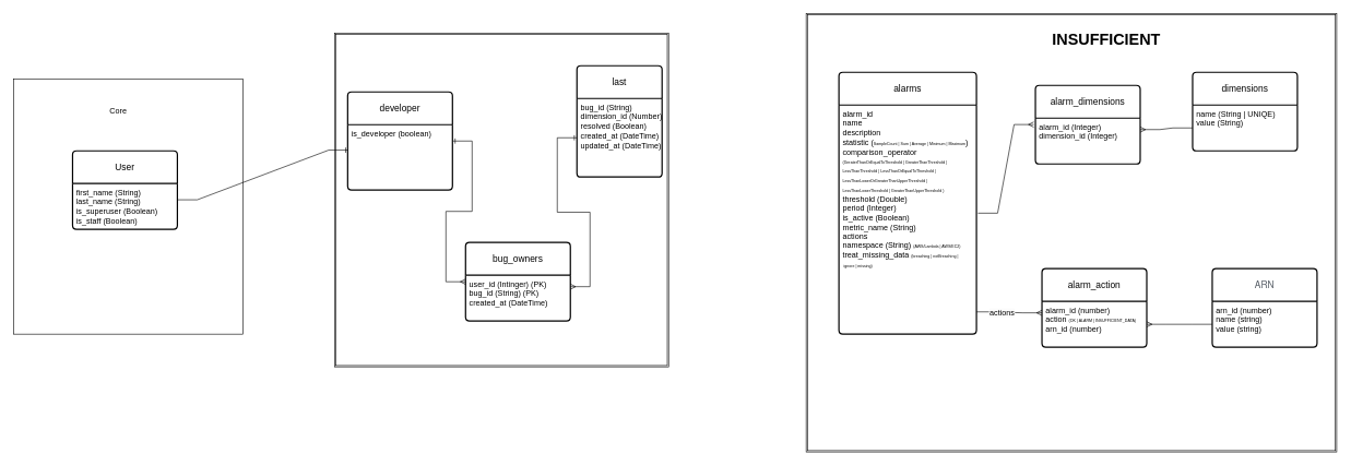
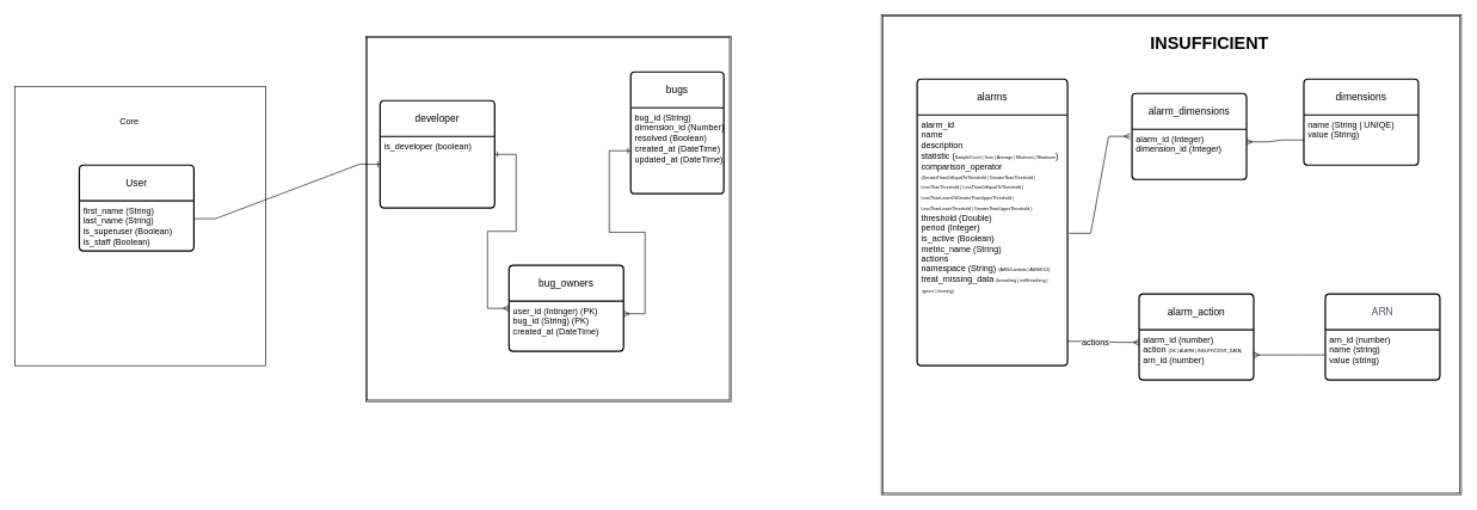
  <mxCell id="0" />
  <mxCell id="1" parent="0" />
  <mxCell id="2" value="" style="rounded=0;whiteSpace=wrap;html=1;" parent="1" vertex="1"><mxGeometry x="20" y="120" width="350" height="390" as="geometry" /></mxCell>
  <mxCell id="3" value="" style="shape=ext;double=1;rounded=0;whiteSpace=wrap;html=1;" parent="1" vertex="1"><mxGeometry x="1230" y="20" width="810" height="670" as="geometry" /></mxCell>
  <mxCell id="4" value="" style="shape=ext;double=1;whiteSpace=wrap;html=1;aspect=fixed;" parent="1" vertex="1"><mxGeometry x="510" y="50" width="510" height="510" as="geometry" /></mxCell>
- <mxCell id="5" value="last" style="swimlane;childLayout=stackLayout;horizontal=1;startSize=50;horizontalStack=0;rounded=1;fontSize=14;fontStyle=0;strokeWidth=2;resizeParent=0;resizeLast=1;shadow=0;dashed=0;align=center;arcSize=4;whiteSpace=wrap;html=1;" parent="1" vertex="1"><mxGeometry x="880" y="100" width="130" height="170" as="geometry"><mxRectangle x="250" y="170" width="70" height="50" as="alternateBounds" /></mxGeometry></mxCell>
+ <mxCell id="5" value="bugs" style="swimlane;childLayout=stackLayout;horizontal=1;startSize=50;horizontalStack=0;rounded=1;fontSize=14;fontStyle=0;strokeWidth=2;resizeParent=0;resizeLast=1;shadow=0;dashed=0;align=center;arcSize=4;whiteSpace=wrap;html=1;" parent="1" vertex="1"><mxGeometry x="880" y="100" width="130" height="170" as="geometry"><mxRectangle x="250" y="170" width="70" height="50" as="alternateBounds" /></mxGeometry></mxCell>
  <mxCell id="6" value="bug_id (String)&lt;div&gt;dimension_id (Number)&lt;br&gt;&lt;div&gt;&lt;div&gt;resolved (Boolean)&lt;/div&gt;&lt;div&gt;created_at (DateTime)&lt;/div&gt;&lt;/div&gt;&lt;div&gt;updated_at (&lt;span style=&quot;background-color: initial;&quot;&gt;DateTime&lt;/span&gt;&lt;span style=&quot;background-color: initial;&quot;&gt;)&lt;/span&gt;&lt;/div&gt;&lt;div&gt;&lt;br&gt;&lt;/div&gt;&lt;/div&gt;" style="align=left;strokeColor=none;fillColor=none;spacingLeft=4;fontSize=12;verticalAlign=top;resizable=0;rotatable=0;part=1;html=1;" parent="5" vertex="1"><mxGeometry y="50" width="130" height="120" as="geometry" /></mxCell>
  <mxCell id="7" value="developer" style="swimlane;childLayout=stackLayout;horizontal=1;startSize=50;horizontalStack=0;rounded=1;fontSize=14;fontStyle=0;strokeWidth=2;resizeParent=0;resizeLast=1;shadow=0;dashed=0;align=center;arcSize=4;whiteSpace=wrap;html=1;" parent="1" vertex="1"><mxGeometry x="530" y="140" width="160" height="150" as="geometry"><mxRectangle x="-10" y="170" width="70" height="50" as="alternateBounds" /></mxGeometry></mxCell>
  <mxCell id="8" value="&lt;div&gt;is_developer (boolean)&lt;/div&gt;" style="align=left;strokeColor=none;fillColor=none;spacingLeft=4;fontSize=12;verticalAlign=top;resizable=0;rotatable=0;part=1;html=1;" parent="7" vertex="1"><mxGeometry y="50" width="160" height="100" as="geometry" /></mxCell>
  <mxCell id="9" value="alarms" style="swimlane;childLayout=stackLayout;horizontal=1;startSize=50;horizontalStack=0;rounded=1;fontSize=14;fontStyle=0;strokeWidth=2;resizeParent=0;resizeLast=1;shadow=0;dashed=0;align=center;arcSize=4;whiteSpace=wrap;html=1;" parent="1" vertex="1"><mxGeometry x="1280" y="110" width="210" height="400" as="geometry" /></mxCell>
  <mxCell id="10" value="&lt;div&gt;alarm_id&lt;/div&gt;name&lt;div&gt;description&lt;/div&gt;&lt;div&gt;statistic (&lt;font style=&quot;font-size: 6px;&quot;&gt;SampleCount | Sum | Average | Minimum | Maximum&lt;/font&gt;)&lt;/div&gt;&lt;div&gt;comparison_operator&lt;br&gt;&lt;font style=&quot;font-size: 6px;&quot;&gt;(GreaterThanOrEqualToThreshold | GreaterThanThreshold | &lt;br&gt;LessThanThreshold | LessThanOrEqualToThreshold | &lt;br&gt;LessThanLowerOrGreaterThanUpperThreshold | &lt;br&gt;LessThanLowerThreshold | GreaterThanUpperThreshold )&lt;/font&gt;&lt;br&gt;&lt;/div&gt;&lt;div&gt;threshold (Double)&amp;nbsp;&lt;/div&gt;&lt;div&gt;period (Integer)&lt;/div&gt;&lt;div&gt;is_active (Boolean)&lt;/div&gt;&lt;div&gt;metric_name (String)&lt;/div&gt;&lt;div&gt;actions&lt;/div&gt;&lt;div&gt;namespace (String) &lt;font style=&quot;font-size: 6px;&quot;&gt;(AWS/Lambda | AWS/EC2)&lt;/font&gt;&lt;/div&gt;&lt;div&gt;treat_missing_data &lt;font style=&quot;font-size: 6px;&quot;&gt;(breaching | notBreaching |&lt;br&gt;&amp;nbsp;ignore | missing)&lt;/font&gt;&lt;/div&gt;" style="align=left;strokeColor=none;fillColor=none;spacingLeft=4;fontSize=12;verticalAlign=top;resizable=0;rotatable=0;part=1;html=1;" parent="9" vertex="1"><mxGeometry y="50" width="210" height="350" as="geometry" /></mxCell>
  <mxCell id="11" value="bug_owners" style="swimlane;childLayout=stackLayout;horizontal=1;startSize=50;horizontalStack=0;rounded=1;fontSize=14;fontStyle=0;strokeWidth=2;resizeParent=0;resizeLast=1;shadow=0;dashed=0;align=center;arcSize=4;whiteSpace=wrap;html=1;" parent="1" vertex="1"><mxGeometry x="710" y="370" width="160" height="120" as="geometry" /></mxCell>
  <mxCell id="12" value="user_id (Intinger) (PK)&lt;br&gt;&lt;div&gt;bug_id (String) (PK)&lt;/div&gt;&lt;div&gt;created_at (&lt;span style=&quot;background-color: initial;&quot;&gt;DateTime&lt;/span&gt;&lt;span style=&quot;background-color: initial;&quot;&gt;)&lt;/span&gt;&lt;/div&gt;" style="align=left;strokeColor=none;fillColor=none;spacingLeft=4;fontSize=12;verticalAlign=top;resizable=0;rotatable=0;part=1;html=1;" parent="11" vertex="1"><mxGeometry y="50" width="160" height="70" as="geometry" /></mxCell>
  <mxCell id="13" value="" style="edgeStyle=entityRelationEdgeStyle;fontSize=12;html=1;endArrow=ERmany;startArrow=ERone;rounded=0;exitX=1;exitY=0.25;exitDx=0;exitDy=0;startFill=0;" parent="1" source="8" target="11" edge="1"><mxGeometry width="100" height="100" relative="1" as="geometry"><mxPoint y="390" as="sourcePoint" x="540" /><mxPoint x="640" y="290" as="targetPoint" /><Array as="points"><mxPoint x="1010" y="370" /><mxPoint x="710" y="230" /></Array></mxGeometry></mxCell>
  <mxCell id="14" value="" style="edgeStyle=entityRelationEdgeStyle;fontSize=12;html=1;endArrow=ERone;startArrow=ERmany;rounded=0;exitX=1;exitY=0.25;exitDx=0;exitDy=0;endFill=0;" parent="1" source="12" target="6" edge="1"><mxGeometry width="100" height="100" relative="1" as="geometry"><mxPoint x="970" y="400" as="sourcePoint" /><mxPoint x="1070" y="300" as="targetPoint" /></mxGeometry></mxCell>
  <mxCell id="15" value="dimensions" style="swimlane;childLayout=stackLayout;horizontal=1;startSize=50;horizontalStack=0;rounded=1;fontSize=14;fontStyle=0;strokeWidth=2;resizeParent=0;resizeLast=1;shadow=0;dashed=0;align=center;arcSize=4;whiteSpace=wrap;html=1;" parent="1" vertex="1"><mxGeometry x="1820" y="110" width="160" height="120" as="geometry" /></mxCell>
  <mxCell id="16" value="&lt;div&gt;&lt;span style=&quot;background-color: initial;&quot;&gt;name &lt;font style=&quot;font-size: 12px;&quot;&gt;(String | UNIQE&lt;/font&gt;&lt;font style=&quot;font-size: 12px;&quot;&gt;)&lt;/font&gt;&lt;/span&gt;&lt;/div&gt;&lt;div&gt;value (String)&lt;br&gt;&lt;div&gt;&lt;br&gt;&lt;/div&gt;&lt;/div&gt;" style="align=left;strokeColor=none;fillColor=none;spacingLeft=4;fontSize=12;verticalAlign=top;resizable=0;rotatable=0;part=1;html=1;" parent="15" vertex="1"><mxGeometry y="50" width="160" height="70" as="geometry" /></mxCell>
  <mxCell id="17" value="alarm_dimensions" style="swimlane;childLayout=stackLayout;horizontal=1;startSize=50;horizontalStack=0;rounded=1;fontSize=14;fontStyle=0;strokeWidth=2;resizeParent=0;resizeLast=1;shadow=0;dashed=0;align=center;arcSize=4;whiteSpace=wrap;html=1;" parent="1" vertex="1"><mxGeometry x="1580" y="130" width="160" height="120" as="geometry" /></mxCell>
  <mxCell id="18" value="alarm_id (Integer)&lt;div&gt;dimension_id (Integer)&lt;/div&gt;" style="align=left;strokeColor=none;fillColor=none;spacingLeft=4;fontSize=12;verticalAlign=top;resizable=0;rotatable=0;part=1;html=1;" parent="17" vertex="1"><mxGeometry y="50" width="160" height="70" as="geometry" /></mxCell>
  <mxCell id="19" value="" style="edgeStyle=entityRelationEdgeStyle;fontSize=12;html=1;endArrow=ERmany;rounded=0;entryX=-0.016;entryY=0.14;entryDx=0;entryDy=0;entryPerimeter=0;exitX=1.011;exitY=0.472;exitDx=0;exitDy=0;exitPerimeter=0;" parent="1" source="10" target="18" edge="1"><mxGeometry width="100" height="100" relative="1" as="geometry"><mxPoint x="1490" y="320" as="sourcePoint" /><mxPoint x="1590" y="220" as="targetPoint" /></mxGeometry></mxCell>
  <mxCell id="20" value="" style="edgeStyle=entityRelationEdgeStyle;fontSize=12;html=1;endArrow=ERmany;rounded=0;entryX=1;entryY=0.25;entryDx=0;entryDy=0;" parent="1" source="16" target="18" edge="1"><mxGeometry width="100" height="100" relative="1" as="geometry"><mxPoint x="1660" y="422.5" as="sourcePoint" /><mxPoint x="1745" y="287.5" as="targetPoint" /></mxGeometry></mxCell>
  <mxCell id="21" value="INSUFFICIENT" style="text;strokeColor=none;fillColor=none;html=1;fontSize=24;fontStyle=1;verticalAlign=middle;align=center;" parent="1" vertex="1"><mxGeometry x="1575" y="40" width="225" height="40" as="geometry" /></mxCell>
  <mxCell id="22" value="&lt;span style=&quot;color: rgb(84, 91, 100); font-family: &amp;quot;Amazon Ember&amp;quot;, &amp;quot;Helvetica Neue&amp;quot;, Roboto, Arial, sans-serif; text-align: start; background-color: rgb(255, 255, 255);&quot;&gt;ARN&lt;/span&gt;" style="swimlane;childLayout=stackLayout;horizontal=1;startSize=50;horizontalStack=0;rounded=1;fontSize=14;fontStyle=0;strokeWidth=2;resizeParent=0;resizeLast=1;shadow=0;dashed=0;align=center;arcSize=4;whiteSpace=wrap;html=1;" parent="1" vertex="1"><mxGeometry x="1850" y="410" width="160" height="120" as="geometry" /></mxCell>
  <mxCell id="23" value="arn_id (number)&lt;div&gt;name (string)&lt;br&gt;&lt;div&gt;value (string)&lt;/div&gt;&lt;/div&gt;" style="align=left;strokeColor=none;fillColor=none;spacingLeft=4;fontSize=12;verticalAlign=top;resizable=0;rotatable=0;part=1;html=1;" parent="22" vertex="1"><mxGeometry y="50" width="160" height="70" as="geometry" /></mxCell>
  <mxCell id="24" value="" style="edgeStyle=entityRelationEdgeStyle;fontSize=12;html=1;endArrow=ERmany;rounded=0;" parent="1" source="23" target="28" edge="1"><mxGeometry width="100" height="100" relative="1" as="geometry"><mxPoint x="1500" y="380" as="sourcePoint" /><mxPoint x="1779.04" y="346.84" as="targetPoint" /></mxGeometry></mxCell>
  <mxCell id="25" value="" style="edgeStyle=entityRelationEdgeStyle;fontSize=12;html=1;endArrow=ERmany;rounded=0;exitX=1.011;exitY=0.472;exitDx=0;exitDy=0;exitPerimeter=0;entryX=0;entryY=0.25;entryDx=0;entryDy=0;" parent="1" target="28" edge="1"><mxGeometry width="100" height="100" relative="1" as="geometry"><mxPoint x="1490" y="476" as="sourcePoint" /><mxPoint x="1622" y="440" as="targetPoint" /></mxGeometry></mxCell>
  <mxCell id="26" value="&lt;span style=&quot;font-size: 12px; text-align: left; background-color: rgb(251, 251, 251);&quot;&gt;actions&lt;/span&gt;" style="edgeLabel;html=1;align=center;verticalAlign=middle;resizable=0;points=[];" parent="25" vertex="1" connectable="0"><mxGeometry x="-0.224" y="-1" relative="1" as="geometry"><mxPoint as="offset" /></mxGeometry></mxCell>
  <mxCell id="27" value="alarm_action" style="swimlane;childLayout=stackLayout;horizontal=1;startSize=50;horizontalStack=0;rounded=1;fontSize=14;fontStyle=0;strokeWidth=2;resizeParent=0;resizeLast=1;shadow=0;dashed=0;align=center;arcSize=4;whiteSpace=wrap;html=1;" parent="1" vertex="1"><mxGeometry x="1590" y="410" width="160" height="120" as="geometry" /></mxCell>
  <mxCell id="28" value="alarm_id (number)&lt;div&gt;action &lt;font style=&quot;font-size: 6px;&quot;&gt;(OK | ALARM | INSUFFICIENT_DATA)&lt;/font&gt;&lt;/div&gt;&lt;div&gt;arn_id (number)&lt;/div&gt;" style="align=left;strokeColor=none;fillColor=none;spacingLeft=4;fontSize=12;verticalAlign=top;resizable=0;rotatable=0;part=1;html=1;" parent="27" vertex="1"><mxGeometry y="50" width="160" height="70" as="geometry" /></mxCell>
  <mxCell id="29" value="User" style="swimlane;childLayout=stackLayout;horizontal=1;startSize=50;horizontalStack=0;rounded=1;fontSize=14;fontStyle=0;strokeWidth=2;resizeParent=0;resizeLast=1;shadow=0;dashed=0;align=center;arcSize=4;whiteSpace=wrap;html=1;" parent="1" vertex="1"><mxGeometry x="110" y="230" width="160" height="120" as="geometry" /></mxCell>
  <mxCell id="30" value="first_name (String)&lt;div&gt;last_name (String)&lt;/div&gt;&lt;div&gt;is_superuser (Boolean)&lt;/div&gt;&lt;div&gt;is_staff (Boolean)&lt;/div&gt;" style="align=left;strokeColor=none;fillColor=none;spacingLeft=4;fontSize=12;verticalAlign=top;resizable=0;rotatable=0;part=1;html=1;" parent="29" vertex="1"><mxGeometry y="50" width="160" height="70" as="geometry" /></mxCell>
  <mxCell id="31" value="Core" style="text;html=1;align=center;verticalAlign=middle;whiteSpace=wrap;rounded=0;" parent="1" vertex="1"><mxGeometry x="150" y="155" width="60" height="30" as="geometry" /></mxCell>
  <mxCell id="32" value="" style="edgeStyle=entityRelationEdgeStyle;fontSize=12;html=1;endArrow=ERone;endFill=1;rounded=0;entryX=0.006;entryY=0.389;entryDx=0;entryDy=0;entryPerimeter=0;exitX=1.002;exitY=0.354;exitDx=0;exitDy=0;exitPerimeter=0;" parent="1" source="30" target="8" edge="1"><mxGeometry width="100" height="100" relative="1" as="geometry"><mxPoint x="300" y="380" as="sourcePoint" /><mxPoint x="400" y="280" as="targetPoint" /></mxGeometry></mxCell>
